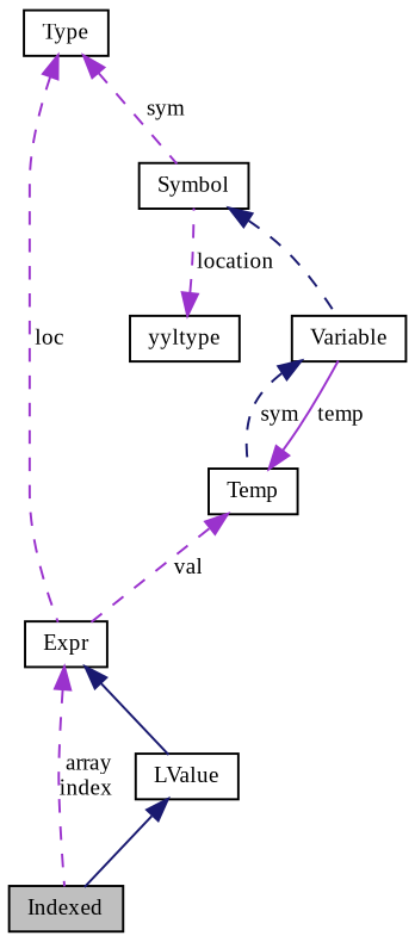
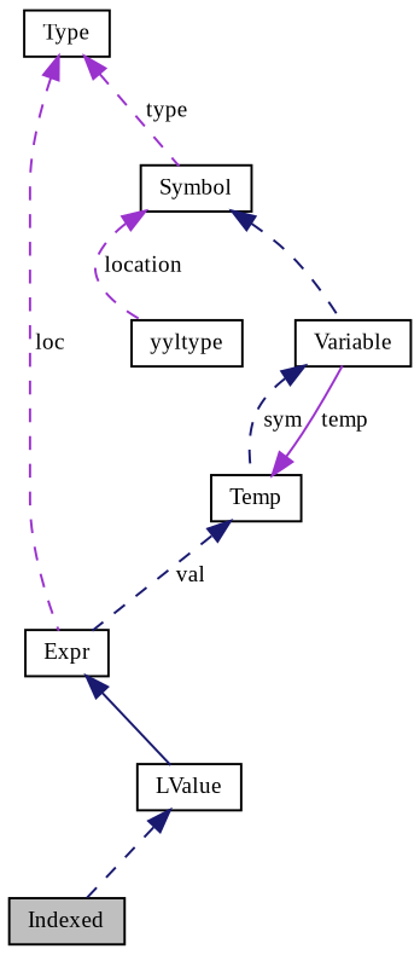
  digraph {
    fontname="Liberation Serif"
    node [color=black fillcolor=white fontname="Liberation Serif" fontsize=10 shape=record style=filled]
    edge [color=darkorchid3 dir=back fontname="Liberation Serif" fontsize=10 labelfontname=Helvetica labelfontsize=10 style=dashed]
    n1 [fillcolor=grey75 fontcolor=black height=0.2 label=Indexed width=0.4]
    n2 [height=0.2 label=LValue width=0.4]
    n3 [height=0.2 label=Expr width=0.4]
    n4 [height=0.2 label=yyltype width=0.4]
    n5 [height=0.2 label=Symbol width=0.4]
    n6 [height=0.2 label=Variable width=0.4]
    n7 [height=0.2 label=Type width=0.4]
    n8 [height=0.2 label=Temp width=0.4]
-   n2 -> n1 [color=midnightblue style=solid]
-   n3 -> n1 [label=" array\nindex"]
+   n2 -> n1 [color=midnightblue]
    n3 -> n2 [color=midnightblue style=solid]
-   n4 -> n5 [label=" location"]
+   n5 -> n4 [label=" location"]
    n5 -> n6 [color=midnightblue]
    n6 -> n8 [color=midnightblue label=" sym"]
    n7 -> n3 [label=" loc"]
-   n7 -> n5 [label=" sym"]
-   n8 -> n3 [label=" val"]
+   n7 -> n5 [label=" type"]
+   n8 -> n3 [color=midnightblue label=" val"]
    n8 -> n6 [label=" temp" style=solid]
  }
